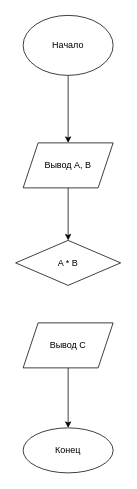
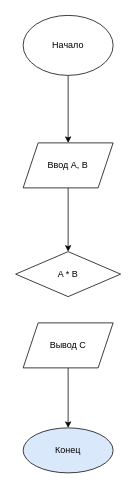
  <mxCell id="0" />
  <mxCell id="1" parent="0" />
  <mxCell id="2" value="" style="edgeStyle=orthogonalEdgeStyle;rounded=0;orthogonalLoop=1;jettySize=auto;html=1;" edge="1" parent="1" source="3" target="5"><mxGeometry relative="1" as="geometry" /></mxCell>
  <mxCell id="3" value="Начало" style="ellipse;whiteSpace=wrap;html=1;" vertex="1" parent="1"><mxGeometry x="30" y="20" width="120" height="80" as="geometry" /></mxCell>
  <mxCell id="4" value="" style="edgeStyle=orthogonalEdgeStyle;rounded=0;orthogonalLoop=1;jettySize=auto;html=1;" edge="1" parent="1" source="5" target="6"><mxGeometry relative="1" as="geometry" /></mxCell>
- <mxCell id="5" value="Вывод A, B" style="shape=parallelogram;perimeter=parallelogramPerimeter;whiteSpace=wrap;html=1;fixedSize=1;" vertex="1" parent="1"><mxGeometry x="30" y="190" width="120" height="60" as="geometry" /></mxCell>
- <mxCell id="6" value="A * B" style="rhombus;whiteSpace=wrap;html=1;" vertex="1" parent="1"><mxGeometry x="20" y="320" width="140" height="60" as="geometry" /></mxCell>
+ <mxCell id="5" value="Ввод A, B" style="shape=parallelogram;perimeter=parallelogramPerimeter;whiteSpace=wrap;html=1;fixedSize=1;" vertex="1" parent="1"><mxGeometry x="30" y="190" width="120" height="60" as="geometry" /></mxCell>
+ <mxCell id="6" value="A * B" style="rhombus;whiteSpace=wrap;html=1;" vertex="1" parent="1"><mxGeometry x="20" y="335" width="140" height="60" as="geometry" /></mxCell>
  <mxCell id="7" value="" style="edgeStyle=orthogonalEdgeStyle;rounded=0;orthogonalLoop=1;jettySize=auto;html=1;" edge="1" parent="1" source="8" target="9"><mxGeometry relative="1" as="geometry" /></mxCell>
  <mxCell id="8" value="Вывод С" style="shape=parallelogram;perimeter=parallelogramPerimeter;whiteSpace=wrap;html=1;fixedSize=1;" vertex="1" parent="1"><mxGeometry x="30" y="430" width="120" height="60" as="geometry" /></mxCell>
- <mxCell id="9" value="Конец" style="ellipse;whiteSpace=wrap;html=1;" vertex="1" parent="1"><mxGeometry x="30" y="570" width="120" height="60" as="geometry" /></mxCell>
+ <mxCell id="9" value="Конец" style="ellipse;whiteSpace=wrap;html=1;fillColor=#dae8fc;" vertex="1" parent="1"><mxGeometry x="30" y="570" width="120" height="60" as="geometry" /></mxCell>
